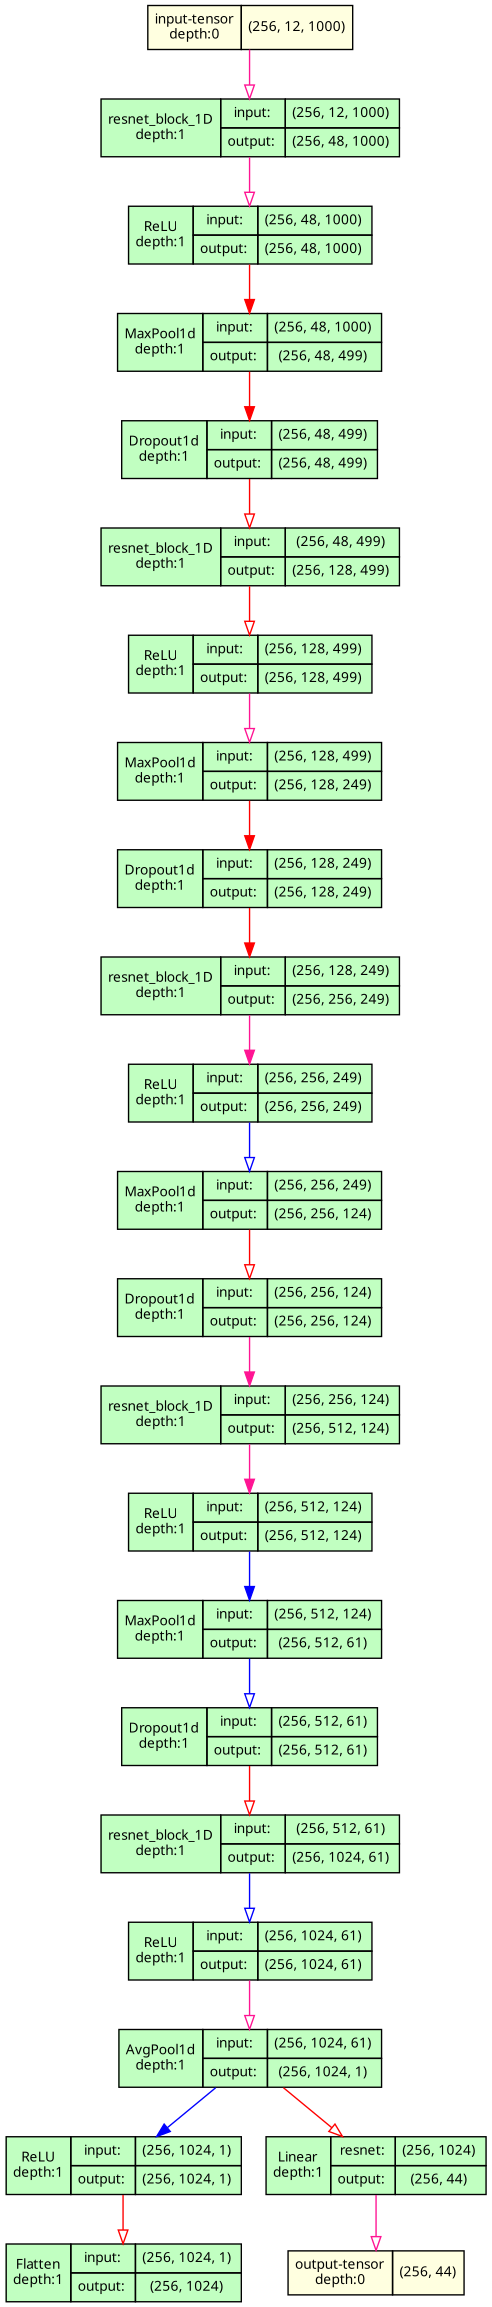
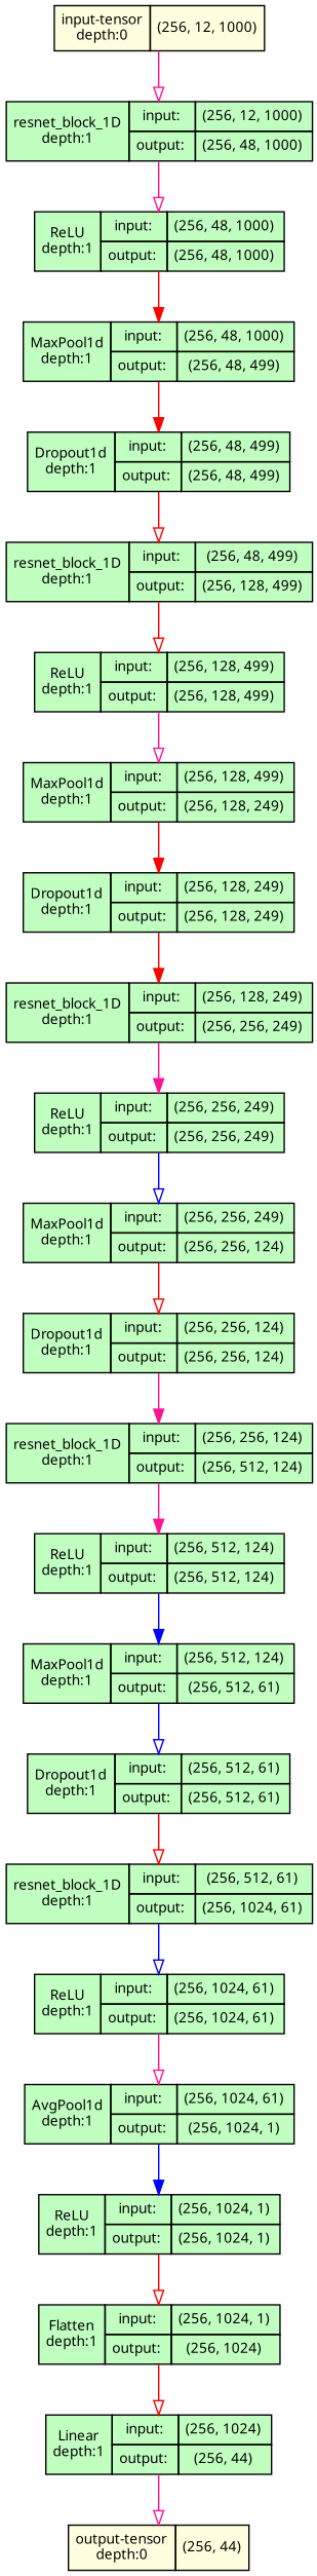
  strict digraph {
    ordering=in
    rankdir=TB
    node [align=left fillcolor=darkseagreen1 fontname="Linux libertine" fontsize=10 margin=0 ranksep=0.1 shape=plaintext style=filled]
    edge [arrowhead=onormal color=red fontsize=10]
    n1 [fillcolor=lightyellow height=0.2 label=<                     <TABLE BORDER="0" CELLBORDER="1"                     CELLSPACING="0" CELLPADDING="4">                         <TR><TD>input-tensor<BR/>depth:0</TD><TD>(256, 12, 1000)</TD></TR>                     </TABLE>>]
    n2 [height=0.2 label=<                     <TABLE BORDER="0" CELLBORDER="1"                     CELLSPACING="0" CELLPADDING="4">                     <TR>                         <TD ROWSPAN="2">resnet_block_1D<BR/>depth:1</TD>                         <TD COLSPAN="2">input:</TD>                         <TD COLSPAN="2">(256, 12, 1000) </TD>                     </TR>                     <TR>                         <TD COLSPAN="2">output: </TD>                         <TD COLSPAN="2">(256, 48, 1000) </TD>                     </TR>                     </TABLE>>]
    n3 [height=0.2 label=<                     <TABLE BORDER="0" CELLBORDER="1"                     CELLSPACING="0" CELLPADDING="4">                     <TR>                         <TD ROWSPAN="2">ReLU<BR/>depth:1</TD>                         <TD COLSPAN="2">input:</TD>                         <TD COLSPAN="2">(256, 48, 1000) </TD>                     </TR>                     <TR>                         <TD COLSPAN="2">output: </TD>                         <TD COLSPAN="2">(256, 48, 1000) </TD>                     </TR>                     </TABLE>>]
    n4 [height=0.2 label=<                     <TABLE BORDER="0" CELLBORDER="1"                     CELLSPACING="0" CELLPADDING="4">                     <TR>                         <TD ROWSPAN="2">MaxPool1d<BR/>depth:1</TD>                         <TD COLSPAN="2">input:</TD>                         <TD COLSPAN="2">(256, 48, 1000) </TD>                     </TR>                     <TR>                         <TD COLSPAN="2">output: </TD>                         <TD COLSPAN="2">(256, 48, 499) </TD>                     </TR>                     </TABLE>>]
    n5 [height=0.2 label=<                     <TABLE BORDER="0" CELLBORDER="1"                     CELLSPACING="0" CELLPADDING="4">                     <TR>                         <TD ROWSPAN="2">Dropout1d<BR/>depth:1</TD>                         <TD COLSPAN="2">input:</TD>                         <TD COLSPAN="2">(256, 48, 499) </TD>                     </TR>                     <TR>                         <TD COLSPAN="2">output: </TD>                         <TD COLSPAN="2">(256, 48, 499) </TD>                     </TR>                     </TABLE>>]
    n6 [height=0.2 label=<                     <TABLE BORDER="0" CELLBORDER="1"                     CELLSPACING="0" CELLPADDING="4">                     <TR>                         <TD ROWSPAN="2">resnet_block_1D<BR/>depth:1</TD>                         <TD COLSPAN="2">input:</TD>                         <TD COLSPAN="2">(256, 48, 499) </TD>                     </TR>                     <TR>                         <TD COLSPAN="2">output: </TD>                         <TD COLSPAN="2">(256, 128, 499) </TD>                     </TR>                     </TABLE>>]
    n7 [height=0.2 label=<                     <TABLE BORDER="0" CELLBORDER="1"                     CELLSPACING="0" CELLPADDING="4">                     <TR>                         <TD ROWSPAN="2">ReLU<BR/>depth:1</TD>                         <TD COLSPAN="2">input:</TD>                         <TD COLSPAN="2">(256, 128, 499) </TD>                     </TR>                     <TR>                         <TD COLSPAN="2">output: </TD>                         <TD COLSPAN="2">(256, 128, 499) </TD>                     </TR>                     </TABLE>>]
    n8 [height=0.2 label=<                     <TABLE BORDER="0" CELLBORDER="1"                     CELLSPACING="0" CELLPADDING="4">                     <TR>                         <TD ROWSPAN="2">MaxPool1d<BR/>depth:1</TD>                         <TD COLSPAN="2">input:</TD>                         <TD COLSPAN="2">(256, 128, 499) </TD>                     </TR>                     <TR>                         <TD COLSPAN="2">output: </TD>                         <TD COLSPAN="2">(256, 128, 249) </TD>                     </TR>                     </TABLE>>]
    n9 [height=0.2 label=<                     <TABLE BORDER="0" CELLBORDER="1"                     CELLSPACING="0" CELLPADDING="4">                     <TR>                         <TD ROWSPAN="2">Dropout1d<BR/>depth:1</TD>                         <TD COLSPAN="2">input:</TD>                         <TD COLSPAN="2">(256, 128, 249) </TD>                     </TR>                     <TR>                         <TD COLSPAN="2">output: </TD>                         <TD COLSPAN="2">(256, 128, 249) </TD>                     </TR>                     </TABLE>>]
    n10 [height=0.2 label=<                     <TABLE BORDER="0" CELLBORDER="1"                     CELLSPACING="0" CELLPADDING="4">                     <TR>                         <TD ROWSPAN="2">resnet_block_1D<BR/>depth:1</TD>                         <TD COLSPAN="2">input:</TD>                         <TD COLSPAN="2">(256, 128, 249) </TD>                     </TR>                     <TR>                         <TD COLSPAN="2">output: </TD>                         <TD COLSPAN="2">(256, 256, 249) </TD>                     </TR>                     </TABLE>>]
    n11 [height=0.2 label=<                     <TABLE BORDER="0" CELLBORDER="1"                     CELLSPACING="0" CELLPADDING="4">                     <TR>                         <TD ROWSPAN="2">ReLU<BR/>depth:1</TD>                         <TD COLSPAN="2">input:</TD>                         <TD COLSPAN="2">(256, 256, 249) </TD>                     </TR>                     <TR>                         <TD COLSPAN="2">output: </TD>                         <TD COLSPAN="2">(256, 256, 249) </TD>                     </TR>                     </TABLE>>]
    n12 [height=0.2 label=<                     <TABLE BORDER="0" CELLBORDER="1"                     CELLSPACING="0" CELLPADDING="4">                     <TR>                         <TD ROWSPAN="2">MaxPool1d<BR/>depth:1</TD>                         <TD COLSPAN="2">input:</TD>                         <TD COLSPAN="2">(256, 256, 249) </TD>                     </TR>                     <TR>                         <TD COLSPAN="2">output: </TD>                         <TD COLSPAN="2">(256, 256, 124) </TD>                     </TR>                     </TABLE>>]
    n13 [height=0.2 label=<                     <TABLE BORDER="0" CELLBORDER="1"                     CELLSPACING="0" CELLPADDING="4">                     <TR>                         <TD ROWSPAN="2">Dropout1d<BR/>depth:1</TD>                         <TD COLSPAN="2">input:</TD>                         <TD COLSPAN="2">(256, 256, 124) </TD>                     </TR>                     <TR>                         <TD COLSPAN="2">output: </TD>                         <TD COLSPAN="2">(256, 256, 124) </TD>                     </TR>                     </TABLE>>]
    n14 [height=0.2 label=<                     <TABLE BORDER="0" CELLBORDER="1"                     CELLSPACING="0" CELLPADDING="4">                     <TR>                         <TD ROWSPAN="2">resnet_block_1D<BR/>depth:1</TD>                         <TD COLSPAN="2">input:</TD>                         <TD COLSPAN="2">(256, 256, 124) </TD>                     </TR>                     <TR>                         <TD COLSPAN="2">output: </TD>                         <TD COLSPAN="2">(256, 512, 124) </TD>                     </TR>                     </TABLE>>]
    n15 [height=0.2 label=<                     <TABLE BORDER="0" CELLBORDER="1"                     CELLSPACING="0" CELLPADDING="4">                     <TR>                         <TD ROWSPAN="2">ReLU<BR/>depth:1</TD>                         <TD COLSPAN="2">input:</TD>                         <TD COLSPAN="2">(256, 512, 124) </TD>                     </TR>                     <TR>                         <TD COLSPAN="2">output: </TD>                         <TD COLSPAN="2">(256, 512, 124) </TD>                     </TR>                     </TABLE>>]
    n16 [height=0.2 label=<                     <TABLE BORDER="0" CELLBORDER="1"                     CELLSPACING="0" CELLPADDING="4">                     <TR>                         <TD ROWSPAN="2">MaxPool1d<BR/>depth:1</TD>                         <TD COLSPAN="2">input:</TD>                         <TD COLSPAN="2">(256, 512, 124) </TD>                     </TR>                     <TR>                         <TD COLSPAN="2">output: </TD>                         <TD COLSPAN="2">(256, 512, 61) </TD>                     </TR>                     </TABLE>>]
    n17 [height=0.2 label=<                     <TABLE BORDER="0" CELLBORDER="1"                     CELLSPACING="0" CELLPADDING="4">                     <TR>                         <TD ROWSPAN="2">Dropout1d<BR/>depth:1</TD>                         <TD COLSPAN="2">input:</TD>                         <TD COLSPAN="2">(256, 512, 61) </TD>                     </TR>                     <TR>                         <TD COLSPAN="2">output: </TD>                         <TD COLSPAN="2">(256, 512, 61) </TD>                     </TR>                     </TABLE>>]
    n18 [height=0.2 label=<                     <TABLE BORDER="0" CELLBORDER="1"                     CELLSPACING="0" CELLPADDING="4">                     <TR>                         <TD ROWSPAN="2">resnet_block_1D<BR/>depth:1</TD>                         <TD COLSPAN="2">input:</TD>                         <TD COLSPAN="2">(256, 512, 61) </TD>                     </TR>                     <TR>                         <TD COLSPAN="2">output: </TD>                         <TD COLSPAN="2">(256, 1024, 61) </TD>                     </TR>                     </TABLE>>]
    n19 [height=0.2 label=<                     <TABLE BORDER="0" CELLBORDER="1"                     CELLSPACING="0" CELLPADDING="4">                     <TR>                         <TD ROWSPAN="2">ReLU<BR/>depth:1</TD>                         <TD COLSPAN="2">input:</TD>                         <TD COLSPAN="2">(256, 1024, 61) </TD>                     </TR>                     <TR>                         <TD COLSPAN="2">output: </TD>                         <TD COLSPAN="2">(256, 1024, 61) </TD>                     </TR>                     </TABLE>>]
    n20 [height=0.2 label=<                     <TABLE BORDER="0" CELLBORDER="1"                     CELLSPACING="0" CELLPADDING="4">                     <TR>                         <TD ROWSPAN="2">AvgPool1d<BR/>depth:1</TD>                         <TD COLSPAN="2">input:</TD>                         <TD COLSPAN="2">(256, 1024, 61) </TD>                     </TR>                     <TR>                         <TD COLSPAN="2">output: </TD>                         <TD COLSPAN="2">(256, 1024, 1) </TD>                     </TR>                     </TABLE>>]
    n21 [height=0.2 label=<                     <TABLE BORDER="0" CELLBORDER="1"                     CELLSPACING="0" CELLPADDING="4">                     <TR>                         <TD ROWSPAN="2">ReLU<BR/>depth:1</TD>                         <TD COLSPAN="2">input:</TD>                         <TD COLSPAN="2">(256, 1024, 1) </TD>                     </TR>                     <TR>                         <TD COLSPAN="2">output: </TD>                         <TD COLSPAN="2">(256, 1024, 1) </TD>                     </TR>                     </TABLE>>]
    n22 [height=0.2 label=<                     <TABLE BORDER="0" CELLBORDER="1"                     CELLSPACING="0" CELLPADDING="4">                     <TR>                         <TD ROWSPAN="2">Flatten<BR/>depth:1</TD>                         <TD COLSPAN="2">input:</TD>                         <TD COLSPAN="2">(256, 1024, 1) </TD>                     </TR>                     <TR>                         <TD COLSPAN="2">output: </TD>                         <TD COLSPAN="2">(256, 1024) </TD>                     </TR>                     </TABLE>>]
-   n23 [height=0.2 label=<                     <TABLE BORDER="0" CELLBORDER="1"                     CELLSPACING="0" CELLPADDING="4">                     <TR>                         <TD ROWSPAN="2">Linear<BR/>depth:1</TD>                         <TD COLSPAN="2">resnet:</TD>                         <TD COLSPAN="2">(256, 1024) </TD>                     </TR>                     <TR>                         <TD COLSPAN="2">output: </TD>                         <TD COLSPAN="2">(256, 44) </TD>                     </TR>                     </TABLE>>]
+   n23 [height=0.2 label=<                     <TABLE BORDER="0" CELLBORDER="1"                     CELLSPACING="0" CELLPADDING="4">                     <TR>                         <TD ROWSPAN="2">Linear<BR/>depth:1</TD>                         <TD COLSPAN="2">input:</TD>                         <TD COLSPAN="2">(256, 1024) </TD>                     </TR>                     <TR>                         <TD COLSPAN="2">output: </TD>                         <TD COLSPAN="2">(256, 44) </TD>                     </TR>                     </TABLE>>]
    n24 [fillcolor=lightyellow height=0.2 label=<                     <TABLE BORDER="0" CELLBORDER="1"                     CELLSPACING="0" CELLPADDING="4">                         <TR><TD>output-tensor<BR/>depth:0</TD><TD>(256, 44)</TD></TR>                     </TABLE>>]
    n1 -> n2 [color=deeppink]
    n2 -> n3 [color=deeppink]
    n3 -> n4 [arrowhead=normal]
    n4 -> n5 [arrowhead=normal]
    n5 -> n6
    n6 -> n7
    n7 -> n8 [color=deeppink]
    n8 -> n9 [arrowhead=normal]
    n9 -> n10 [arrowhead=normal]
    n10 -> n11 [arrowhead=normal color=deeppink]
    n11 -> n12 [color=blue]
    n12 -> n13
    n13 -> n14 [arrowhead=normal color=deeppink]
    n14 -> n15 [arrowhead=normal color=deeppink]
    n15 -> n16 [arrowhead=normal color=blue]
    n16 -> n17 [color=blue]
    n17 -> n18
    n18 -> n19 [color=blue]
    n19 -> n20 [color=deeppink]
    n20 -> n21 [arrowhead=normal color=blue]
    n21 -> n22
-   n20 -> n23
+   n22 -> n23
    n23 -> n24 [color=deeppink]
  }
